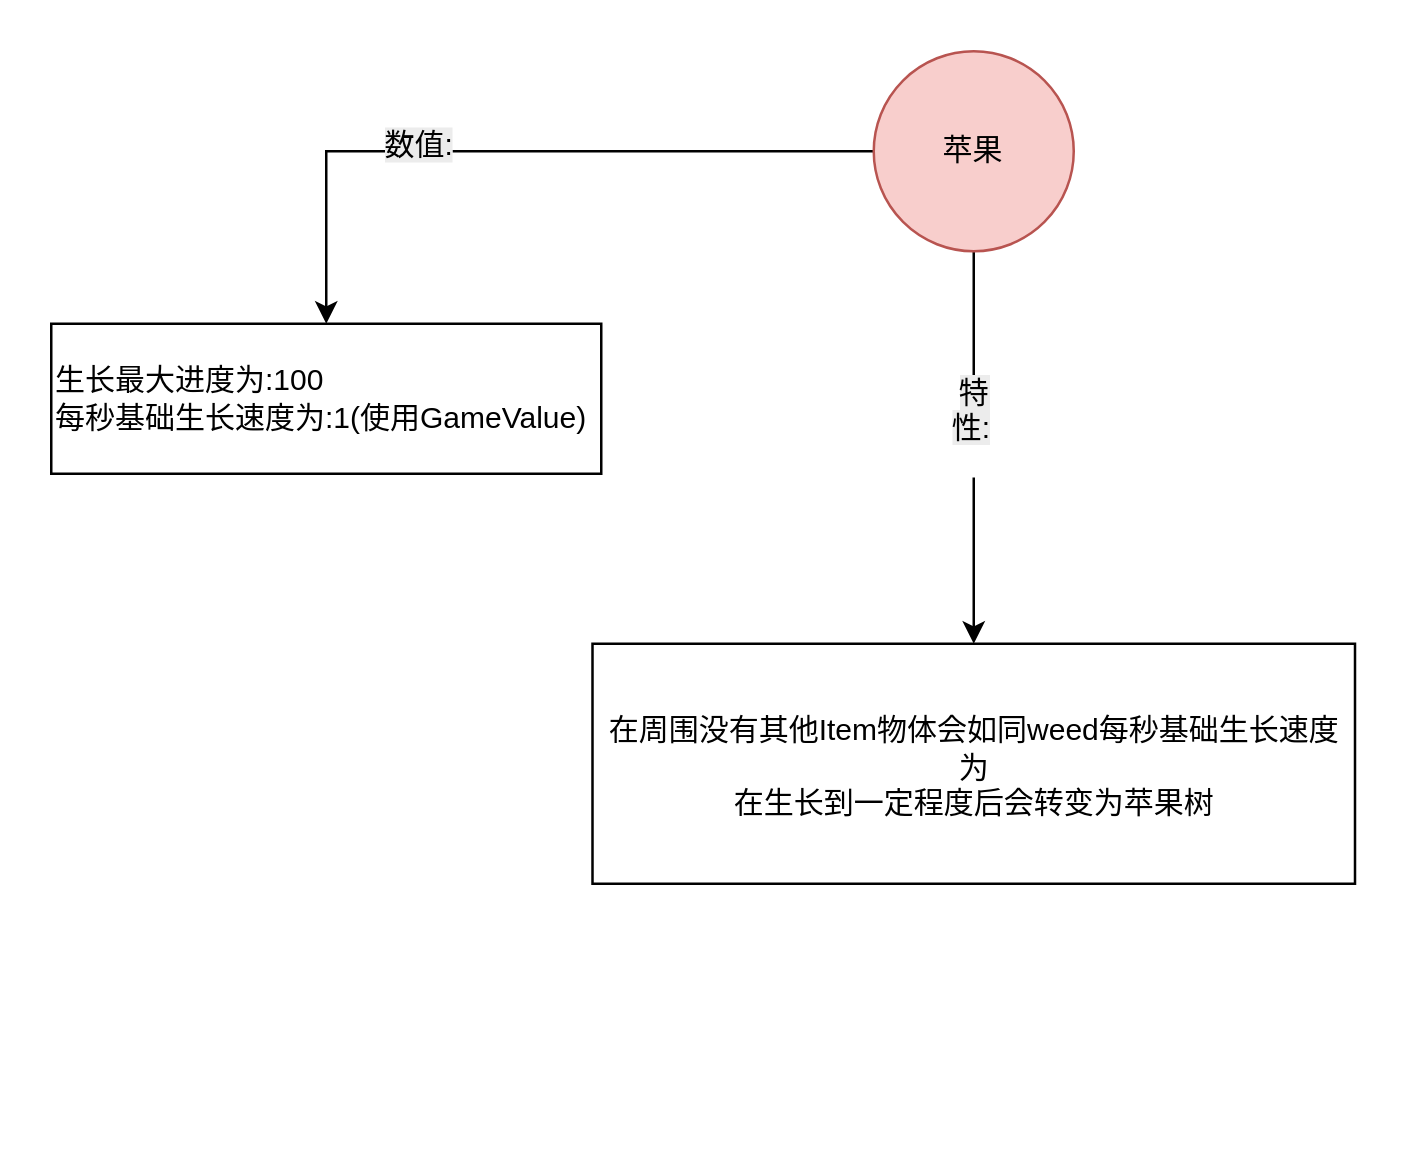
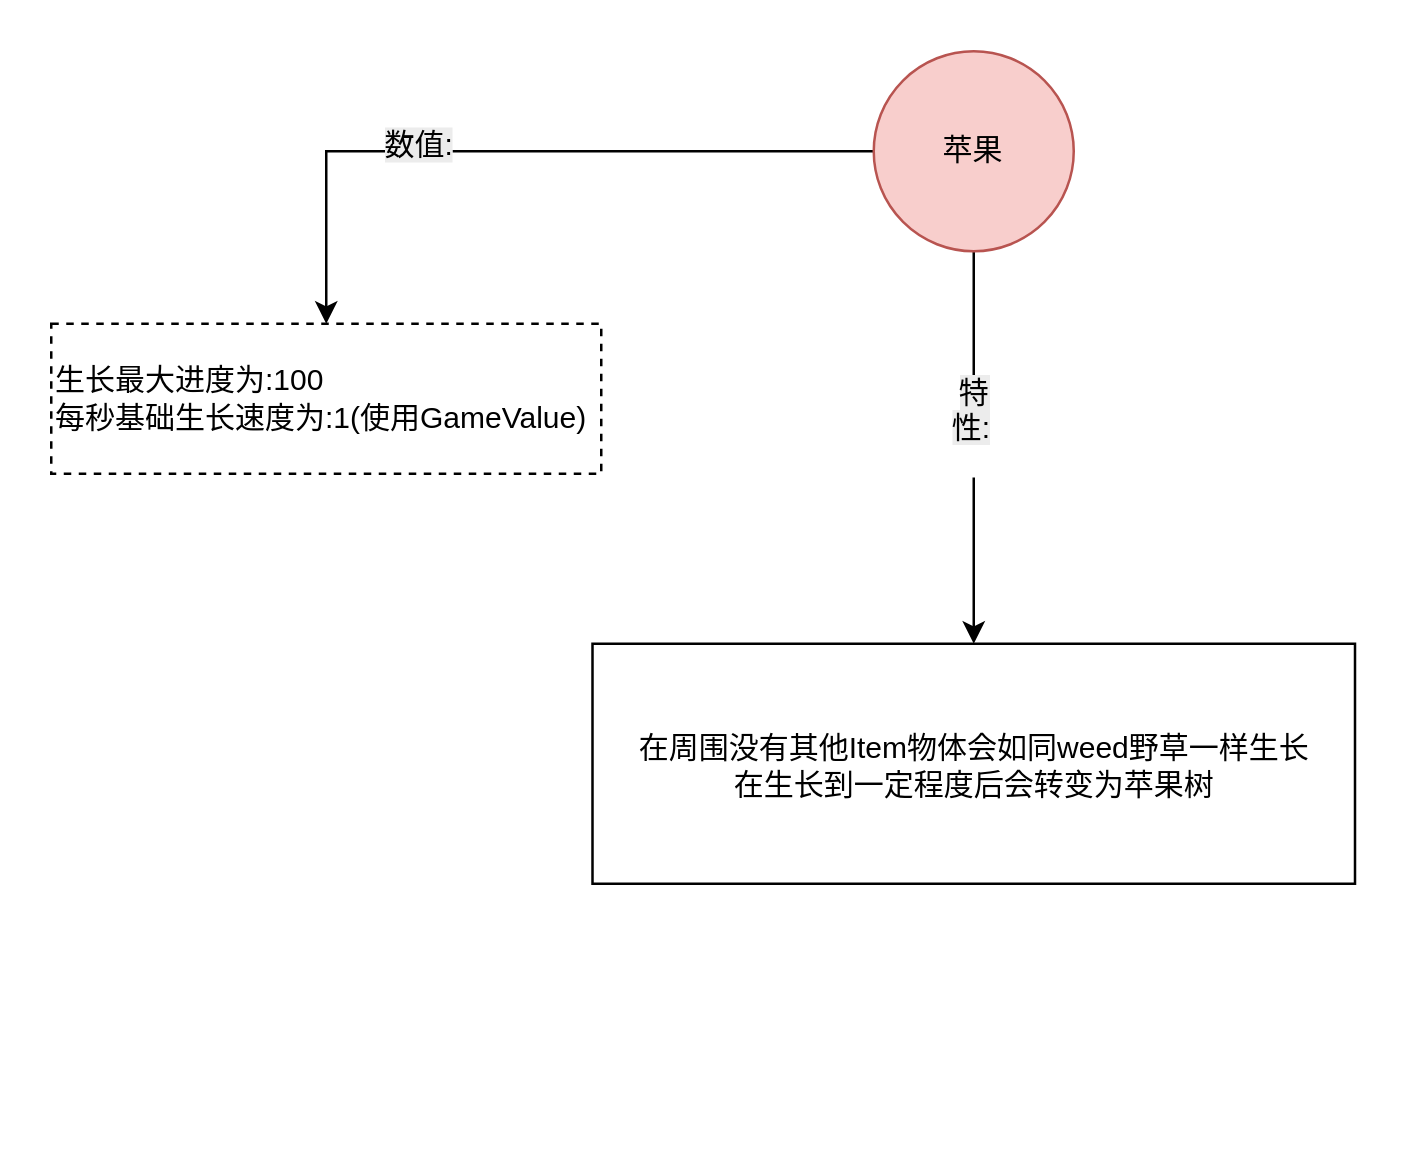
  <mxCell id="0" />
  <mxCell id="1" parent="0" />
  <mxCell id="2" style="edgeStyle=orthogonalEdgeStyle;rounded=0;orthogonalLoop=1;jettySize=auto;html=1;" edge="1" parent="1" source="6" target="9"><mxGeometry relative="1" as="geometry"><mxPoint x="567" y="-70" as="targetPoint" /></mxGeometry></mxCell>
  <mxCell id="3" value="&lt;span style=&quot;font-size: 12px; text-wrap-mode: wrap; background-color: rgb(236, 236, 236);&quot;&gt;特性:&lt;/span&gt;&lt;span style=&quot;color: light-dark(rgb(0, 0, 0), rgb(255, 255, 255)); text-wrap-mode: wrap; background-color: transparent; font-family: &amp;quot;Times New Roman&amp;quot;; font-size: 7pt; text-indent: -18pt;&quot;&gt;&amp;nbsp; &amp;nbsp;&amp;nbsp;&lt;/span&gt;" style="edgeLabel;html=1;align=center;verticalAlign=middle;resizable=0;points=[];" vertex="1" connectable="0" parent="2"><mxGeometry x="-0.123" y="-1" relative="1" as="geometry"><mxPoint as="offset" /></mxGeometry></mxCell>
  <mxCell id="4" style="edgeStyle=orthogonalEdgeStyle;rounded=0;orthogonalLoop=1;jettySize=auto;html=1;" edge="1" parent="1" source="6" target="7"><mxGeometry relative="1" as="geometry" /></mxCell>
  <mxCell id="5" value="&lt;div style=&quot;font-size: 12px; text-align: left; background-color: rgb(236, 236, 236);&quot;&gt;数值:&lt;/div&gt;&lt;div&gt;&lt;br&gt;&lt;/div&gt;&lt;span style=&quot;font-size: 12px; text-align: left; background-color: rgb(236, 236, 236);&quot;&gt;&lt;/span&gt;" style="edgeLabel;html=1;align=center;verticalAlign=middle;resizable=0;points=[];" vertex="1" connectable="0" parent="4"><mxGeometry x="0.27" y="3" relative="1" as="geometry"><mxPoint as="offset" /></mxGeometry></mxCell>
  <mxCell id="6" value="苹果" style="ellipse;whiteSpace=wrap;html=1;aspect=fixed;fillColor=#f8cecc;strokeColor=#b85450;" vertex="1" parent="1"><mxGeometry x="349" y="20" width="80" height="80" as="geometry" /></mxCell>
- <mxCell id="7" value="&lt;div&gt;&lt;span style=&quot;background-color: transparent; color: light-dark(rgb(0, 0, 0), rgb(255, 255, 255));&quot;&gt;生长最大进度为:100&lt;/span&gt;&lt;/div&gt;&lt;div&gt;每秒基础生长速度为:1(使用GameValue)&lt;/div&gt;" style="rounded=0;html=1;align=left;horizontal=1;" vertex="1" parent="1"><mxGeometry x="20" y="129" width="220" height="60" as="geometry" /></mxCell>
+ <mxCell id="7" value="&lt;div&gt;&lt;span style=&quot;background-color: transparent; color: light-dark(rgb(0, 0, 0), rgb(255, 255, 255));&quot;&gt;生长最大进度为:100&lt;/span&gt;&lt;/div&gt;&lt;div&gt;每秒基础生长速度为:1(使用GameValue)&lt;/div&gt;" style="rounded=0;html=1;align=left;horizontal=1;dashed=1;" vertex="1" parent="1"><mxGeometry x="20" y="129" width="220" height="60" as="geometry" /></mxCell>
  <mxCell id="8" value="" style="group" vertex="1" connectable="0" parent="1"><mxGeometry x="236.5" y="257" width="305" height="183" as="geometry" /></mxCell>
- <mxCell id="9" value="&lt;span style=&quot;font-family: &amp;quot;Times New Roman&amp;quot;; font-size: 7pt; background-color: transparent; color: light-dark(rgb(0, 0, 0), rgb(255, 255, 255)); text-indent: -18pt;&quot;&gt;&amp;nbsp;&lt;/span&gt;&lt;div&gt;&lt;span style=&quot;text-indent: -18pt; background-color: transparent; color: light-dark(rgb(0, 0, 0), rgb(255, 255, 255));&quot;&gt;在周围没有其他&lt;/span&gt;&lt;span style=&quot;text-indent: -18pt; background-color: transparent; color: light-dark(rgb(0, 0, 0), rgb(255, 255, 255));&quot; lang=&quot;EN-US&quot;&gt;Item&lt;/span&gt;&lt;span style=&quot;text-indent: -18pt; background-color: transparent; color: light-dark(rgb(0, 0, 0), rgb(255, 255, 255));&quot;&gt;物体会如同&lt;/span&gt;&lt;span style=&quot;text-indent: -18pt; background-color: transparent; color: light-dark(rgb(0, 0, 0), rgb(255, 255, 255));&quot; lang=&quot;EN-US&quot;&gt;weed&lt;/span&gt;&lt;span style=&quot;text-indent: -18pt; background-color: transparent; color: light-dark(rgb(0, 0, 0), rgb(255, 255, 255));&quot;&gt;每秒基础生长速度为&lt;/span&gt;&lt;/div&gt;&lt;div&gt;&lt;span style=&quot;text-indent: -18pt; background-color: transparent; color: light-dark(rgb(0, 0, 0), rgb(255, 255, 255));&quot;&gt;在生长到一定程度后会转变为苹果树&lt;/span&gt;&lt;br&gt;&lt;p style=&quot;margin-left:18.0pt;mso-add-space:auto;&lt;br/&gt;text-indent:-18.0pt;mso-list:l0 level1 lfo1&quot; class=&quot;MsoListParagraph&quot;&gt;&lt;span lang=&quot;EN-US&quot;&gt;&lt;/span&gt;&lt;/p&gt;&lt;/div&gt;" style="rounded=0;whiteSpace=wrap;html=1;" vertex="1" parent="8"><mxGeometry width="305" height="96" as="geometry" /></mxCell>
+ <mxCell id="9" value="&lt;span style=&quot;font-family: &amp;quot;Times New Roman&amp;quot;; font-size: 7pt; background-color: transparent; color: light-dark(rgb(0, 0, 0), rgb(255, 255, 255)); text-indent: -18pt;&quot;&gt;&amp;nbsp;&lt;/span&gt;&lt;div&gt;&lt;span style=&quot;text-indent: -18pt; background-color: transparent; color: light-dark(rgb(0, 0, 0), rgb(255, 255, 255));&quot;&gt;在周围没有其他&lt;/span&gt;&lt;span style=&quot;text-indent: -18pt; background-color: transparent; color: light-dark(rgb(0, 0, 0), rgb(255, 255, 255));&quot; lang=&quot;EN-US&quot;&gt;Item&lt;/span&gt;&lt;span style=&quot;text-indent: -18pt; background-color: transparent; color: light-dark(rgb(0, 0, 0), rgb(255, 255, 255));&quot;&gt;物体会如同&lt;/span&gt;&lt;span style=&quot;text-indent: -18pt; background-color: transparent; color: light-dark(rgb(0, 0, 0), rgb(255, 255, 255));&quot; lang=&quot;EN-US&quot;&gt;weed&lt;/span&gt;&lt;span style=&quot;text-indent: -18pt; background-color: transparent; color: light-dark(rgb(0, 0, 0), rgb(255, 255, 255));&quot;&gt;野草一样生长&lt;/span&gt;&lt;/div&gt;&lt;div&gt;&lt;span style=&quot;text-indent: -18pt; background-color: transparent; color: light-dark(rgb(0, 0, 0), rgb(255, 255, 255));&quot;&gt;在生长到一定程度后会转变为苹果树&lt;/span&gt;&lt;br&gt;&lt;p style=&quot;margin-left:18.0pt;mso-add-space:auto;&lt;br/&gt;text-indent:-18.0pt;mso-list:l0 level1 lfo1&quot; class=&quot;MsoListParagraph&quot;&gt;&lt;span lang=&quot;EN-US&quot;&gt;&lt;/span&gt;&lt;/p&gt;&lt;/div&gt;" style="rounded=0;whiteSpace=wrap;html=1;" vertex="1" parent="8"><mxGeometry width="305" height="96" as="geometry" /></mxCell>
